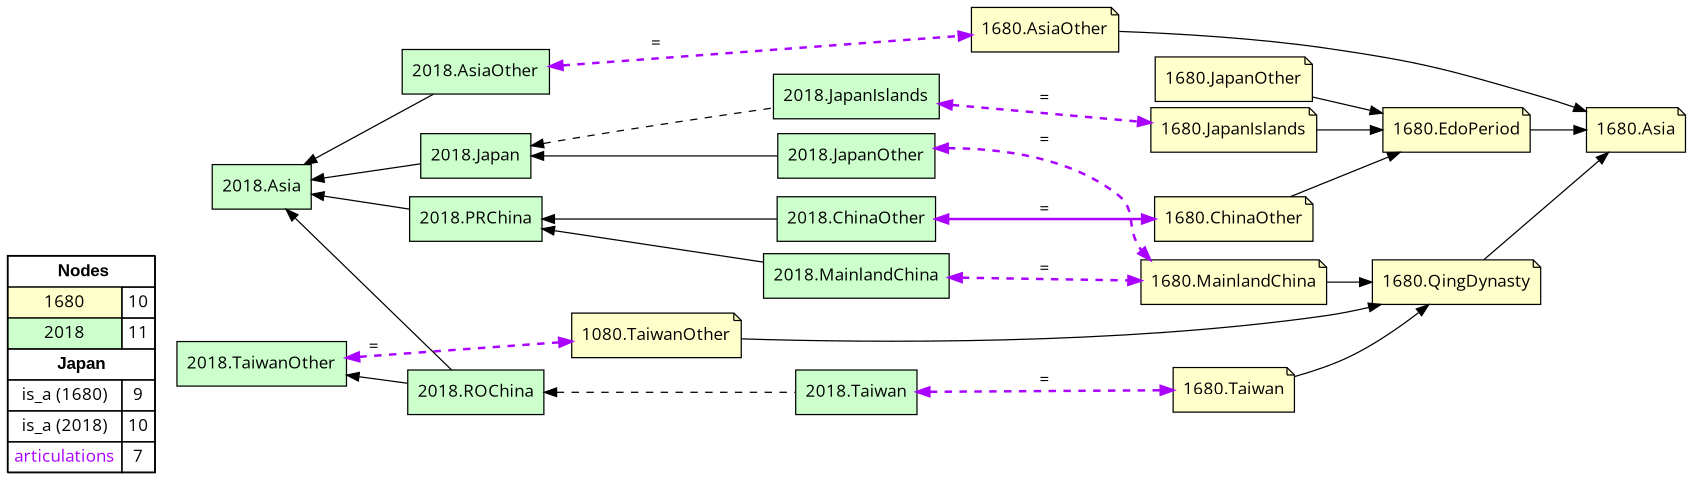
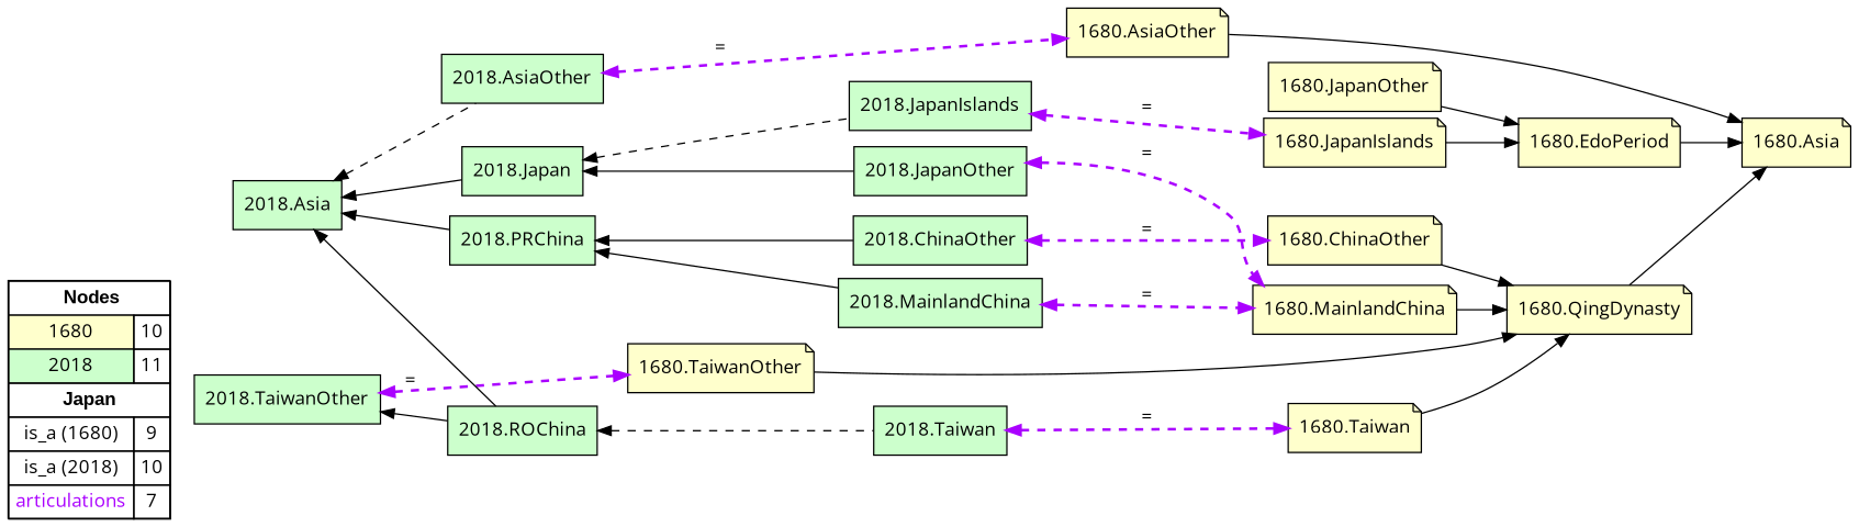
  digraph {
    fontname="Open Sans"
    rankdir=LR
    node [fillcolor="#CCFFCC" fontname="Open Sans" shape=box style=filled]
    edge [color="#000000" constraint=true dir=back fontname="Open Sans" penwidth=1 style=solid]
    n1 [fillcolor=white label=<   <TABLE BORDER="0" CELLBORDER="1" CELLSPACING="0" CELLPADDING="4">  <TR> <TD COLSPAN="2"><font face="Arial Black"> Nodes</font></TD> </TR>  <TR>   <TD bgcolor="#FFFFCC" fontname="helvetica">1680</TD>   <TD>10</TD>   </TR>  <TR>   <TD bgcolor="#CCFFCC" fontname="helvetica">2018</TD>   <TD>11</TD>   </TR>  <TR> <TD COLSPAN="2"><font face = "Arial Black"> Japan </font></TD> </TR>  <TR>   <TD><font color ="#000000">is_a (1680)</font></TD><TD>9</TD> </TR> <TR>   <TD><font color ="#000000">is_a (2018)</font></TD><TD>10</TD> </TR> <TR>   <TD><font color ="#AA00FF">articulations</font></TD><TD>7</TD> </TR> </TABLE>   > margin=0]
    "1680.JapanIslands" [fillcolor="#FFFFCC" shape=note]
    "1680.EdoPeriod" [fillcolor="#FFFFCC" shape=note]
    "1680.Asia" [fillcolor="#FFFFCC" shape=note]
    "1680.MainlandChina" [fillcolor="#FFFFCC" shape=note]
    "1680.QingDynasty" [fillcolor="#FFFFCC" shape=note]
-   "1680.TaiwanOther" [fillcolor="#FFFFCC" shape=note label="1080.TaiwanOther"]
+   "1680.TaiwanOther" [fillcolor="#FFFFCC" shape=note]
    "1680.JapanOther" [fillcolor="#FFFFCC" shape=note]
    "1680.ChinaOther" [fillcolor="#FFFFCC" shape=note]
    "1680.AsiaOther" [fillcolor="#FFFFCC" shape=note]
    "1680.Taiwan" [fillcolor="#FFFFCC" shape=note]
    "2018.Japan"
    "2018.JapanOther"
    "2018.JapanIslands"
    "2018.ROChina"
    "2018.Taiwan"
    "2018.TaiwanOther"
    "2018.AsiaOther"
    "2018.Asia"
    "2018.PRChina"
    "2018.MainlandChina"
    "2018.ChinaOther"
    subgraph sub_1 {
      rank=source
      n1
    }
    "1680.JapanIslands" -> "1680.EdoPeriod" [dir=forward]
    "1680.EdoPeriod" -> "1680.Asia" [dir=forward]
    "1680.MainlandChina" -> "1680.QingDynasty" [dir=forward]
    "1680.QingDynasty" -> "1680.Asia" [dir=forward]
    "1680.TaiwanOther" -> "1680.QingDynasty" [dir=forward]
    "1680.JapanOther" -> "1680.EdoPeriod" [dir=forward]
-   "1680.ChinaOther" -> "1680.EdoPeriod" [dir=forward]
+   "1680.ChinaOther" -> "1680.QingDynasty" [dir=forward]
    "1680.AsiaOther" -> "1680.Asia" [dir=forward]
    "1680.Taiwan" -> "1680.QingDynasty" [dir=forward]
    "2018.Japan" -> "2018.JapanOther"
    "2018.Japan" -> "2018.JapanIslands" [style=dashed]
    "2018.JapanOther" -> "1680.MainlandChina" [color="#AA00FF" dir=both label="=" penwidth=2 style=dashed]
    "2018.JapanIslands" -> "1680.JapanIslands" [color="#AA00FF" dir=both label="=" penwidth=2 style=dashed]
    "2018.ROChina" -> "2018.Taiwan" [style=dashed]
    "2018.Taiwan" -> "1680.Taiwan" [color="#AA00FF" dir=both label="=" penwidth=2 style=dashed]
    "2018.TaiwanOther" -> "1680.TaiwanOther" [color="#AA00FF" dir=both label="=" penwidth=2 style=dashed]
    "2018.TaiwanOther" -> "2018.ROChina"
    "2018.AsiaOther" -> "1680.AsiaOther" [color="#AA00FF" dir=both label="=" penwidth=2 style=dashed]
    "2018.Asia" -> "2018.Japan"
    "2018.Asia" -> "2018.ROChina"
-   "2018.Asia" -> "2018.AsiaOther"
+   "2018.Asia" -> "2018.AsiaOther" [style=dashed]
    "2018.Asia" -> "2018.PRChina"
    "2018.PRChina" -> "2018.MainlandChina"
    "2018.PRChina" -> "2018.ChinaOther"
    "2018.MainlandChina" -> "1680.MainlandChina" [color="#AA00FF" dir=both label="=" penwidth=2 style=dashed]
-   "2018.ChinaOther" -> "1680.ChinaOther" [color="#AA00FF" dir=both label="=" penwidth=2]
+   "2018.ChinaOther" -> "1680.ChinaOther" [color="#AA00FF" dir=both label="=" penwidth=2 style=dashed]
  }
